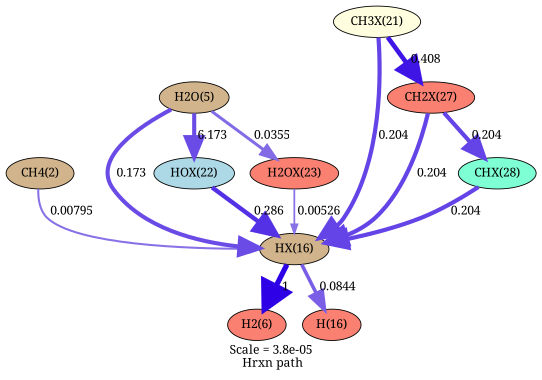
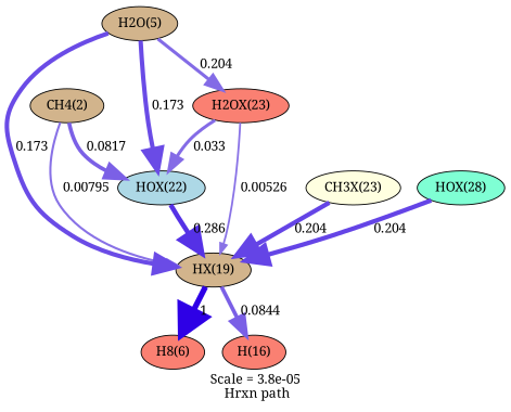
  digraph {
    fontname="Noto Serif"
    label="Scale = 3.8e-05\l Hrxn path"
    node [fillcolor=salmon fontname="Noto Serif" style=filled]
    edge [arrowsize=2.4 color="0.7, 0.704, 0.9" fontname="Noto Serif" penwidth=4.8]
    n1 [fillcolor=tan label="CH4(2)"]
-   n2 [fillcolor=tan label="HX(16)"]
+   n2 [fillcolor=tan label="HX(19)"]
    n3 [fillcolor=lightblue label="HOX(22)"]
-   n4 [label="H2(6)"]
+   n4 [label="H8(6)"]
    n5 [label="H(16)"]
-   n6 [fillcolor=lightyellow label="CH3X(21)"]
-   n7 [label="CH2X(27)"]
-   n8 [fillcolor=aquamarine label="CHX(28)"]
+   n6 [fillcolor=lightyellow label="CH3X(23)"]
+   n8 [fillcolor=aquamarine label="HOX(28)"]
    n9 [fillcolor=tan label="H2O(5)"]
    n10 [label="H2OX(23)"]
    n1 -> n2 [arrowsize=1.17 color="0.7, 0.508, 0.9" label=" 0.00795" penwidth=2.35]
+   n1 -> n3 [arrowsize=2.05 color="0.7, 0.582, 0.9" label=" 0.0817" penwidth=4.11]
    n2 -> n4 [arrowsize=3 color="0.7, 1.5, 0.9" label=" 1" penwidth=6]
    n2 -> n5 [arrowsize=2.07 color="0.7, 0.584, 0.9" label=" 0.0844" penwidth=4.13]
    n3 -> n2 [arrowsize=2.53 color="0.7, 0.786, 0.9" label=" 0.286" penwidth=5.06]
    n6 -> n2 [label=" 0.204"]
-   n6 -> n7 [arrowsize=2.66 color="0.7, 0.908, 0.9" label=" 0.408" penwidth=5.32]
-   n7 -> n2 [label=" 0.204"]
-   n7 -> n8 [label=" 0.204"]
    n8 -> n2 [label=" 0.204"]
    n9 -> n2 [arrowsize=2.34 color="0.7, 0.673, 0.9" label=" 0.173" penwidth=4.68]
-   n9 -> n3 [arrowsize=2.34 color="0.7, 0.673, 0.9" label=" 6.173" penwidth=4.68]
-   n9 -> n10 [arrowsize=1.74 color="0.7, 0.535, 0.9" label=" 0.0355" penwidth=3.48]
+   n9 -> n3 [arrowsize=2.34 color="0.7, 0.673, 0.9" label=" 0.173" penwidth=4.68]
+   n9 -> n10 [arrowsize=1.74 color="0.7, 0.535, 0.9" label=" 0.204" penwidth=3.48]
    n10 -> n2 [arrowsize=1.02 color="0.7, 0.505, 0.9" label=" 0.00526" penwidth=2.04]
+   n10 -> n3 [arrowsize=1.71 color="0.7, 0.533, 0.9" label=" 0.033" penwidth=3.42]
  }
